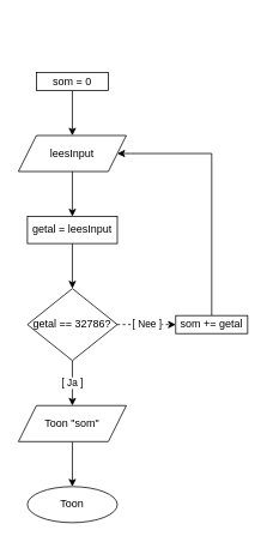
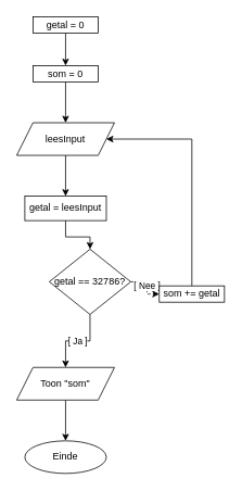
  <mxCell id="0" />
  <mxCell id="1" parent="0" />
+ <mxCell id="2" style="edgeStyle=orthogonalEdgeStyle;rounded=0;orthogonalLoop=1;jettySize=auto;html=1;entryX=0.5;entryY=0;entryDx=0;entryDy=0;" edge="1" parent="1" source="3" target="5"><mxGeometry relative="1" as="geometry" /></mxCell>
+ <mxCell id="3" value="getal = 0" style="rounded=0;whiteSpace=wrap;html=1;" vertex="1" parent="1"><mxGeometry x="40" y="20" width="80" height="20" as="geometry" /></mxCell>
  <mxCell id="4" style="edgeStyle=orthogonalEdgeStyle;rounded=0;orthogonalLoop=1;jettySize=auto;html=1;entryX=0.5;entryY=0;entryDx=0;entryDy=0;" edge="1" parent="1" source="5" target="7"><mxGeometry relative="1" as="geometry" /></mxCell>
  <mxCell id="5" value="som = 0" style="rounded=0;whiteSpace=wrap;html=1;" vertex="1" parent="1"><mxGeometry x="40" y="80" width="80" height="20" as="geometry" /></mxCell>
  <mxCell id="6" style="edgeStyle=orthogonalEdgeStyle;rounded=0;orthogonalLoop=1;jettySize=auto;html=1;" edge="1" parent="1" source="7" target="17"><mxGeometry relative="1" as="geometry" /></mxCell>
  <mxCell id="7" value="leesInput" style="shape=parallelogram;perimeter=parallelogramPerimeter;whiteSpace=wrap;html=1;fixedSize=1;" vertex="1" parent="1"><mxGeometry x="20" y="150" width="120" height="40" as="geometry" /></mxCell>
  <mxCell id="8" value="[ Ja ]" style="edgeStyle=orthogonalEdgeStyle;rounded=0;orthogonalLoop=1;jettySize=auto;html=1;" edge="1" parent="1" source="10" target="12"><mxGeometry relative="1" as="geometry" /></mxCell>
  <mxCell id="9" value="[ Nee ]" style="edgeStyle=orthogonalEdgeStyle;rounded=0;orthogonalLoop=1;jettySize=auto;html=1;dashed=1;" edge="1" parent="1" source="10" target="15"><mxGeometry relative="1" as="geometry" /></mxCell>
- <mxCell id="10" value="getal == 32786?" style="rhombus;whiteSpace=wrap;html=1;" vertex="1" parent="1"><mxGeometry x="30" y="320" width="100" height="80" as="geometry" /></mxCell>
+ <mxCell id="10" value="getal == 32786?" style="rhombus;whiteSpace=wrap;html=1;" vertex="1" parent="1"><mxGeometry x="60" y="305" width="100" height="80" as="geometry" /></mxCell>
  <mxCell id="11" style="edgeStyle=orthogonalEdgeStyle;rounded=0;orthogonalLoop=1;jettySize=auto;html=1;" edge="1" parent="1" source="12" target="13"><mxGeometry relative="1" as="geometry" /></mxCell>
  <mxCell id="12" value="Toon &quot;som&quot;" style="shape=parallelogram;perimeter=parallelogramPerimeter;whiteSpace=wrap;html=1;fixedSize=1;" vertex="1" parent="1"><mxGeometry x="20" y="450" width="120" height="40" as="geometry" /></mxCell>
- <mxCell id="13" value="Toon" style="ellipse;whiteSpace=wrap;html=1;" vertex="1" parent="1"><mxGeometry x="30" y="540" width="100" height="40" as="geometry" /></mxCell>
+ <mxCell id="13" value="Einde" style="ellipse;whiteSpace=wrap;html=1;" vertex="1" parent="1"><mxGeometry x="30" y="540" width="100" height="40" as="geometry" /></mxCell>
  <mxCell id="14" style="edgeStyle=orthogonalEdgeStyle;rounded=0;orthogonalLoop=1;jettySize=auto;html=1;entryX=1;entryY=0.5;entryDx=0;entryDy=0;" edge="1" parent="1" source="15" target="7"><mxGeometry relative="1" as="geometry"><Array as="points"><mxPoint x="235" y="170" /></Array></mxGeometry></mxCell>
  <mxCell id="15" value="som += getal" style="rounded=0;whiteSpace=wrap;html=1;" vertex="1" parent="1"><mxGeometry x="195" y="350" width="80" height="20" as="geometry" /></mxCell>
  <mxCell id="16" style="edgeStyle=orthogonalEdgeStyle;rounded=0;orthogonalLoop=1;jettySize=auto;html=1;entryX=0.5;entryY=0;entryDx=0;entryDy=0;" edge="1" parent="1" source="17" target="10"><mxGeometry relative="1" as="geometry" /></mxCell>
  <mxCell id="17" value="getal = leesInput" style="rounded=0;whiteSpace=wrap;html=1;" vertex="1" parent="1"><mxGeometry x="30" y="240" width="100" height="30" as="geometry" /></mxCell>
